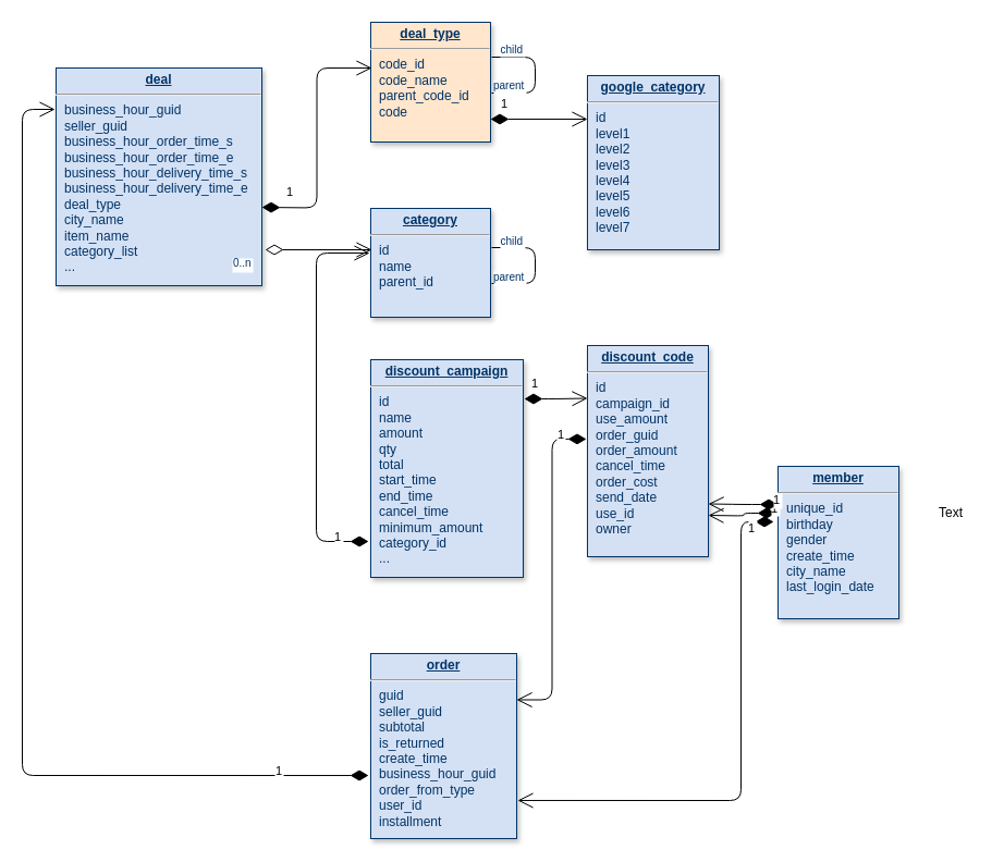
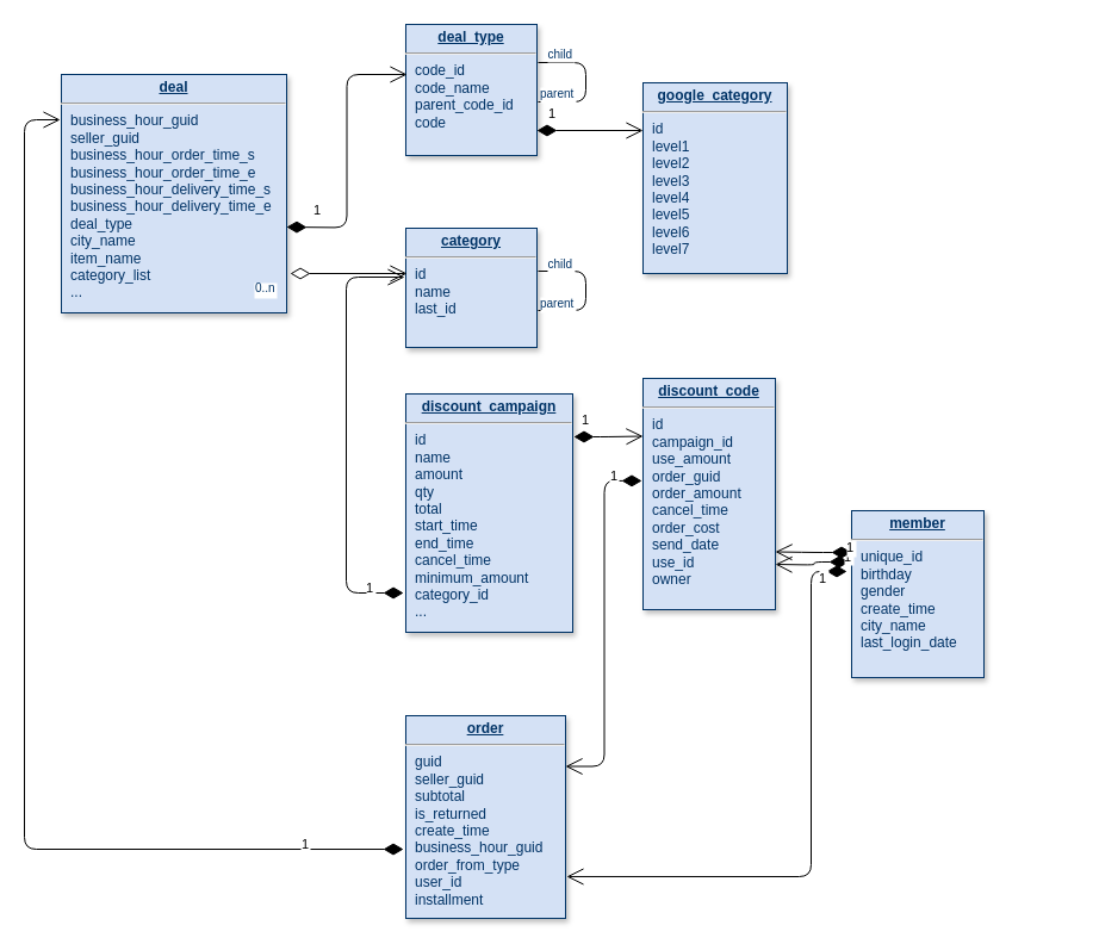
  <mxCell id="0" />
  <mxCell id="1" parent="0" />
- <mxCell id="2" value="&lt;p style=&quot;margin: 0px ; margin-top: 4px ; text-align: center ; text-decoration: underline&quot;&gt;&lt;b&gt;deal_type&lt;/b&gt;&lt;/p&gt;&lt;hr&gt;&lt;p style=&quot;margin: 0px ; margin-left: 8px&quot;&gt;code_id&lt;/p&gt;&lt;p style=&quot;margin: 0px ; margin-left: 8px&quot;&gt;code_name&lt;/p&gt;&lt;p style=&quot;margin: 0px ; margin-left: 8px&quot;&gt;parent_code_id&lt;/p&gt;&lt;p style=&quot;margin: 0px ; margin-left: 8px&quot;&gt;code&lt;/p&gt;" style="verticalAlign=top;align=left;overflow=fill;fontSize=12;fontFamily=Helvetica;html=1;strokeColor=#003366;shadow=1;fillColor=#ffe6cc;fontColor=#003366;" parent="1" vertex="1"><mxGeometry x="340" y="20" width="110" height="110" as="geometry" /></mxCell>
+ <mxCell id="2" value="&lt;p style=&quot;margin: 0px ; margin-top: 4px ; text-align: center ; text-decoration: underline&quot;&gt;&lt;b&gt;deal_type&lt;/b&gt;&lt;/p&gt;&lt;hr&gt;&lt;p style=&quot;margin: 0px ; margin-left: 8px&quot;&gt;code_id&lt;/p&gt;&lt;p style=&quot;margin: 0px ; margin-left: 8px&quot;&gt;code_name&lt;/p&gt;&lt;p style=&quot;margin: 0px ; margin-left: 8px&quot;&gt;parent_code_id&lt;/p&gt;&lt;p style=&quot;margin: 0px ; margin-left: 8px&quot;&gt;code&lt;/p&gt;" style="verticalAlign=top;align=left;overflow=fill;fontSize=12;fontFamily=Helvetica;html=1;strokeColor=#003366;shadow=1;fillColor=#D4E1F5;fontColor=#003366" parent="1" vertex="1"><mxGeometry x="340" y="20" width="110" height="110" as="geometry" /></mxCell>
  <mxCell id="3" value="&lt;p style=&quot;margin: 0px ; margin-top: 4px ; text-align: center ; text-decoration: underline&quot;&gt;&lt;b&gt;order&lt;/b&gt;&lt;/p&gt;&lt;hr&gt;&lt;p style=&quot;margin: 0px ; margin-left: 8px&quot;&gt;guid&lt;/p&gt;&lt;p style=&quot;margin: 0px ; margin-left: 8px&quot;&gt;seller_guid&lt;/p&gt;&lt;p style=&quot;margin: 0px ; margin-left: 8px&quot;&gt;subtotal&lt;/p&gt;&lt;p style=&quot;margin: 0px ; margin-left: 8px&quot;&gt;is_returned&lt;/p&gt;&lt;p style=&quot;margin: 0px ; margin-left: 8px&quot;&gt;create_time&lt;/p&gt;&lt;p style=&quot;margin: 0px ; margin-left: 8px&quot;&gt;business_hour_guid&lt;/p&gt;&lt;p style=&quot;margin: 0px ; margin-left: 8px&quot;&gt;order_from_type&lt;/p&gt;&lt;p style=&quot;margin: 0px ; margin-left: 8px&quot;&gt;user_id&lt;/p&gt;&lt;p style=&quot;margin: 0px ; margin-left: 8px&quot;&gt;installment&lt;/p&gt;" style="verticalAlign=top;align=left;overflow=fill;fontSize=12;fontFamily=Helvetica;html=1;strokeColor=#003366;shadow=1;fillColor=#D4E1F5;fontColor=#003366" parent="1" vertex="1"><mxGeometry x="340" y="600" width="134" height="170" as="geometry" /></mxCell>
- <mxCell id="4" value="&lt;p style=&quot;margin: 0px ; margin-top: 4px ; text-align: center ; text-decoration: underline&quot;&gt;&lt;b&gt;category&lt;/b&gt;&lt;/p&gt;&lt;hr&gt;&lt;p style=&quot;margin: 0px ; margin-left: 8px&quot;&gt;id&lt;/p&gt;&lt;p style=&quot;margin: 0px ; margin-left: 8px&quot;&gt;name&lt;/p&gt;&lt;p style=&quot;margin: 0px ; margin-left: 8px&quot;&gt;parent_id&lt;/p&gt;" style="verticalAlign=top;align=left;overflow=fill;fontSize=12;fontFamily=Helvetica;html=1;strokeColor=#003366;shadow=1;fillColor=#D4E1F5;fontColor=#003366" parent="1" vertex="1"><mxGeometry x="340" y="191" width="110" height="100" as="geometry" /></mxCell>
+ <mxCell id="4" value="&lt;p style=&quot;margin: 0px ; margin-top: 4px ; text-align: center ; text-decoration: underline&quot;&gt;&lt;b&gt;category&lt;/b&gt;&lt;/p&gt;&lt;hr&gt;&lt;p style=&quot;margin: 0px ; margin-left: 8px&quot;&gt;id&lt;/p&gt;&lt;p style=&quot;margin: 0px ; margin-left: 8px&quot;&gt;name&lt;/p&gt;&lt;p style=&quot;margin: 0px ; margin-left: 8px&quot;&gt;last_id&lt;/p&gt;" style="verticalAlign=top;align=left;overflow=fill;fontSize=12;fontFamily=Helvetica;html=1;strokeColor=#003366;shadow=1;fillColor=#D4E1F5;fontColor=#003366" parent="1" vertex="1"><mxGeometry x="340" y="191" width="110" height="100" as="geometry" /></mxCell>
  <mxCell id="5" value="&lt;p style=&quot;margin: 0px ; margin-top: 4px ; text-align: center ; text-decoration: underline&quot;&gt;&lt;b&gt;google_category&lt;/b&gt;&lt;/p&gt;&lt;hr&gt;&lt;p style=&quot;margin: 0px ; margin-left: 8px&quot;&gt;id&lt;/p&gt;&lt;p style=&quot;margin: 0px ; margin-left: 8px&quot;&gt;level1&lt;/p&gt;&lt;p style=&quot;margin: 0px ; margin-left: 8px&quot;&gt;level2&lt;/p&gt;&lt;p style=&quot;margin: 0px ; margin-left: 8px&quot;&gt;level3&lt;/p&gt;&lt;p style=&quot;margin: 0px ; margin-left: 8px&quot;&gt;level4&lt;/p&gt;&lt;p style=&quot;margin: 0px ; margin-left: 8px&quot;&gt;level5&lt;/p&gt;&lt;p style=&quot;margin: 0px ; margin-left: 8px&quot;&gt;level6&lt;/p&gt;&lt;p style=&quot;margin: 0px ; margin-left: 8px&quot;&gt;level7&lt;/p&gt;" style="verticalAlign=top;align=left;overflow=fill;fontSize=12;fontFamily=Helvetica;html=1;strokeColor=#003366;shadow=1;fillColor=#D4E1F5;fontColor=#003366" parent="1" vertex="1"><mxGeometry x="539" y="69" width="121" height="160" as="geometry" /></mxCell>
  <mxCell id="6" value="&lt;p style=&quot;margin: 0px ; margin-top: 4px ; text-align: center ; text-decoration: underline&quot;&gt;&lt;b&gt;deal&lt;/b&gt;&lt;/p&gt;&lt;hr&gt;&lt;p style=&quot;margin: 0px ; margin-left: 8px&quot;&gt;business_hour_guid&lt;/p&gt;&lt;p style=&quot;margin: 0px ; margin-left: 8px&quot;&gt;seller_guid&lt;/p&gt;&lt;p style=&quot;margin: 0px ; margin-left: 8px&quot;&gt;business_hour_order_time_s&lt;/p&gt;&lt;p style=&quot;margin: 0px ; margin-left: 8px&quot;&gt;business_hour_order_time_e&lt;br&gt;&lt;/p&gt;&lt;p style=&quot;margin: 0px ; margin-left: 8px&quot;&gt;business_hour_delivery_time_s&lt;/p&gt;&lt;p style=&quot;margin: 0px ; margin-left: 8px&quot;&gt;&lt;span&gt;business_hour_delivery_time_e&lt;/span&gt;&lt;/p&gt;&lt;p style=&quot;margin: 0px ; margin-left: 8px&quot;&gt;&lt;span&gt;deal_type&lt;/span&gt;&lt;/p&gt;&lt;p style=&quot;margin: 0px ; margin-left: 8px&quot;&gt;&lt;span&gt;city_name&lt;/span&gt;&lt;/p&gt;&lt;p style=&quot;margin: 0px ; margin-left: 8px&quot;&gt;&lt;span&gt;item_name&lt;/span&gt;&lt;/p&gt;&lt;p style=&quot;margin: 0px ; margin-left: 8px&quot;&gt;&lt;span&gt;category_list&lt;/span&gt;&lt;/p&gt;&lt;p style=&quot;margin: 0px ; margin-left: 8px&quot;&gt;&lt;span&gt;...&lt;/span&gt;&lt;/p&gt;" style="verticalAlign=top;align=left;overflow=fill;fontSize=12;fontFamily=Helvetica;html=1;strokeColor=#003366;shadow=1;fillColor=#D4E1F5;fontColor=#003366" parent="1" vertex="1"><mxGeometry x="51" y="62" width="189" height="200" as="geometry" /></mxCell>
  <mxCell id="7" value="&lt;p style=&quot;margin: 0px ; margin-top: 4px ; text-align: center ; text-decoration: underline&quot;&gt;&lt;strong&gt;discount_campaign&lt;/strong&gt;&lt;/p&gt;&lt;hr&gt;&lt;p style=&quot;margin: 0px ; margin-left: 8px&quot;&gt;id&lt;/p&gt;&lt;p style=&quot;margin: 0px ; margin-left: 8px&quot;&gt;name&lt;/p&gt;&lt;p style=&quot;margin: 0px ; margin-left: 8px&quot;&gt;amount&lt;/p&gt;&lt;p style=&quot;margin: 0px ; margin-left: 8px&quot;&gt;qty&lt;/p&gt;&lt;p style=&quot;margin: 0px ; margin-left: 8px&quot;&gt;total&lt;/p&gt;&lt;p style=&quot;margin: 0px ; margin-left: 8px&quot;&gt;start_time&lt;/p&gt;&lt;p style=&quot;margin: 0px ; margin-left: 8px&quot;&gt;end_time&lt;/p&gt;&lt;p style=&quot;margin: 0px ; margin-left: 8px&quot;&gt;cancel_time&lt;/p&gt;&lt;p style=&quot;margin: 0px ; margin-left: 8px&quot;&gt;minimum_amount&lt;/p&gt;&lt;p style=&quot;margin: 0px ; margin-left: 8px&quot;&gt;category_id&lt;/p&gt;&lt;p style=&quot;margin: 0px ; margin-left: 8px&quot;&gt;...&lt;/p&gt;" style="verticalAlign=top;align=left;overflow=fill;fontSize=12;fontFamily=Helvetica;html=1;strokeColor=#003366;shadow=1;fillColor=#D4E1F5;fontColor=#003366" parent="1" vertex="1"><mxGeometry x="340" y="330" width="140" height="200" as="geometry" /></mxCell>
  <mxCell id="8" value="&lt;p style=&quot;margin: 0px ; margin-top: 4px ; text-align: center ; text-decoration: underline&quot;&gt;&lt;strong&gt;discount_code&lt;/strong&gt;&lt;/p&gt;&lt;hr&gt;&lt;p style=&quot;margin: 0px ; margin-left: 8px&quot;&gt;id&lt;/p&gt;&lt;p style=&quot;margin: 0px ; margin-left: 8px&quot;&gt;campaign_id&lt;/p&gt;&lt;p style=&quot;margin: 0px ; margin-left: 8px&quot;&gt;use_amount&lt;/p&gt;&lt;p style=&quot;margin: 0px ; margin-left: 8px&quot;&gt;order_guid&lt;/p&gt;&lt;p style=&quot;margin: 0px ; margin-left: 8px&quot;&gt;order_amount&lt;/p&gt;&lt;p style=&quot;margin: 0px ; margin-left: 8px&quot;&gt;cancel_time&lt;/p&gt;&lt;p style=&quot;margin: 0px ; margin-left: 8px&quot;&gt;order_cost&lt;/p&gt;&lt;p style=&quot;margin: 0px ; margin-left: 8px&quot;&gt;send_date&lt;/p&gt;&lt;p style=&quot;margin: 0px ; margin-left: 8px&quot;&gt;use_id&lt;/p&gt;&lt;p style=&quot;margin: 0px ; margin-left: 8px&quot;&gt;owner&lt;/p&gt;" style="verticalAlign=top;align=left;overflow=fill;fontSize=12;fontFamily=Helvetica;html=1;strokeColor=#003366;shadow=1;fillColor=#D4E1F5;fontColor=#003366" parent="1" vertex="1"><mxGeometry x="539" y="317" width="111" height="194" as="geometry" /></mxCell>
  <mxCell id="9" value="1" style="endArrow=open;endSize=12;startArrow=diamondThin;startSize=14;startFill=1;edgeStyle=orthogonalEdgeStyle;align=left;verticalAlign=bottom;entryX=0.009;entryY=0.382;entryDx=0;entryDy=0;entryPerimeter=0;" parent="1" target="2" edge="1"><mxGeometry x="-0.818" y="5.0" relative="1" as="geometry"><mxPoint x="240" y="190" as="sourcePoint" /><mxPoint x="350" y="190" as="targetPoint" /><mxPoint as="offset" /></mxGeometry></mxCell>
  <mxCell id="10" value="1" style="endArrow=open;endSize=12;startArrow=diamondThin;startSize=14;startFill=1;edgeStyle=orthogonalEdgeStyle;align=left;verticalAlign=bottom;exitX=1;exitY=0.75;exitDx=0;exitDy=0;entryX=0;entryY=0.25;entryDx=0;entryDy=0;" parent="1" edge="1"><mxGeometry x="-0.818" y="5.0" relative="1" as="geometry"><mxPoint x="450" y="109" as="sourcePoint" /><mxPoint x="539" y="109" as="targetPoint" /><mxPoint as="offset" /></mxGeometry></mxCell>
  <mxCell id="11" value="" style="endArrow=open;endSize=12;startArrow=diamondThin;startSize=14;startFill=0;edgeStyle=orthogonalEdgeStyle;entryX=0.009;entryY=0.38;entryDx=0;entryDy=0;entryPerimeter=0;exitX=1.016;exitY=0.835;exitDx=0;exitDy=0;exitPerimeter=0;" parent="1" source="6" target="4" edge="1"><mxGeometry x="650.36" y="538" as="geometry"><mxPoint x="250" y="220" as="sourcePoint" /><mxPoint x="211" y="340" as="targetPoint" /><Array as="points" /></mxGeometry></mxCell>
  <mxCell id="12" value="0..n" style="resizable=0;align=left;verticalAlign=top;labelBackgroundColor=#ffffff;fontSize=10;strokeColor=#003366;shadow=1;fillColor=#D4E1F5;fontColor=#003366" parent="11" connectable="0" vertex="1"><mxGeometry x="-1" relative="1" as="geometry"><mxPoint x="-31.08" as="offset" /></mxGeometry></mxCell>
  <mxCell id="13" value="" style="endArrow=none;edgeStyle=orthogonalEdgeStyle;" parent="1" edge="1"><mxGeometry x="191" y="960" as="geometry"><mxPoint x="451" y="260" as="sourcePoint" /><mxPoint x="451" y="227" as="targetPoint" /><Array as="points"><mxPoint x="491" y="227" /></Array></mxGeometry></mxCell>
  <mxCell id="14" value="parent" style="resizable=0;align=left;verticalAlign=bottom;labelBackgroundColor=#ffffff;fontSize=10;strokeColor=#003366;shadow=1;fillColor=#D4E1F5;fontColor=#003366" parent="13" connectable="0" vertex="1"><mxGeometry x="-1" relative="1" as="geometry"><mxPoint y="2" as="offset" /></mxGeometry></mxCell>
  <mxCell id="15" value="child" style="resizable=0;align=right;verticalAlign=bottom;labelBackgroundColor=#ffffff;fontSize=10;strokeColor=#003366;shadow=1;fillColor=#D4E1F5;fontColor=#003366" parent="13" connectable="0" vertex="1"><mxGeometry x="1" relative="1" as="geometry"><mxPoint x="30" y="1.84" as="offset" /></mxGeometry></mxCell>
  <mxCell id="16" value="" style="endArrow=none;edgeStyle=orthogonalEdgeStyle;" parent="1" edge="1"><mxGeometry x="191" y="785" as="geometry"><mxPoint x="451" y="85" as="sourcePoint" /><mxPoint x="451" y="52" as="targetPoint" /><Array as="points"><mxPoint x="491" y="52" /></Array></mxGeometry></mxCell>
  <mxCell id="17" value="parent" style="resizable=0;align=left;verticalAlign=bottom;labelBackgroundColor=#ffffff;fontSize=10;strokeColor=#003366;shadow=1;fillColor=#D4E1F5;fontColor=#003366" parent="16" connectable="0" vertex="1"><mxGeometry x="-1" relative="1" as="geometry"><mxPoint y="1" as="offset" /></mxGeometry></mxCell>
  <mxCell id="18" value="child" style="resizable=0;align=right;verticalAlign=bottom;labelBackgroundColor=#ffffff;fontSize=10;strokeColor=#003366;shadow=1;fillColor=#D4E1F5;fontColor=#003366" parent="16" connectable="0" vertex="1"><mxGeometry x="1" relative="1" as="geometry"><mxPoint x="30" y="0.84" as="offset" /></mxGeometry></mxCell>
  <mxCell id="19" value="1" style="endArrow=open;endSize=12;startArrow=diamondThin;startSize=14;startFill=1;edgeStyle=orthogonalEdgeStyle;align=left;verticalAlign=bottom;exitX=-0.014;exitY=0.835;exitDx=0;exitDy=0;exitPerimeter=0;entryX=-0.009;entryY=0.41;entryDx=0;entryDy=0;entryPerimeter=0;" parent="1" source="7" target="4" edge="1"><mxGeometry x="-0.818" y="5.0" relative="1" as="geometry"><mxPoint x="315" y="566" as="sourcePoint" /><mxPoint x="300" y="250" as="targetPoint" /><mxPoint as="offset" /><Array as="points"><mxPoint x="290" y="497" /><mxPoint x="290" y="232" /></Array></mxGeometry></mxCell>
  <mxCell id="20" value="1" style="endArrow=open;endSize=12;startArrow=diamondThin;startSize=14;startFill=1;edgeStyle=orthogonalEdgeStyle;align=left;verticalAlign=bottom;entryX=0;entryY=0.25;entryDx=0;entryDy=0;exitX=1.007;exitY=0.18;exitDx=0;exitDy=0;exitPerimeter=0;" parent="1" source="7" target="8" edge="1"><mxGeometry x="-0.818" y="5.0" relative="1" as="geometry"><mxPoint x="250" y="200" as="sourcePoint" /><mxPoint x="351" y="72" as="targetPoint" /><mxPoint as="offset" /></mxGeometry></mxCell>
  <mxCell id="21" value="1" style="endArrow=open;endSize=12;startArrow=diamondThin;startSize=14;startFill=1;edgeStyle=orthogonalEdgeStyle;align=left;verticalAlign=bottom;entryX=1;entryY=0.25;entryDx=0;entryDy=0;exitX=-0.009;exitY=0.443;exitDx=0;exitDy=0;exitPerimeter=0;" parent="1" source="8" target="3" edge="1"><mxGeometry x="-0.818" y="5.0" relative="1" as="geometry"><mxPoint x="491" y="416" as="sourcePoint" /><mxPoint x="549" y="416" as="targetPoint" /><mxPoint as="offset" /></mxGeometry></mxCell>
  <mxCell id="22" value="1" style="endArrow=open;endSize=12;startArrow=diamondThin;startSize=14;startFill=1;edgeStyle=orthogonalEdgeStyle;align=left;verticalAlign=bottom;entryX=-0.005;entryY=0.19;entryDx=0;entryDy=0;entryPerimeter=0;exitX=-0.015;exitY=0.659;exitDx=0;exitDy=0;exitPerimeter=0;" parent="1" source="3" target="6" edge="1"><mxGeometry x="-0.818" y="5.0" relative="1" as="geometry"><mxPoint x="90" y="489" as="sourcePoint" /><mxPoint x="-170" y="419" as="targetPoint" /><mxPoint as="offset" /><Array as="points"><mxPoint x="20" y="712" /><mxPoint x="20" y="100" /></Array></mxGeometry></mxCell>
  <mxCell id="23" value="&lt;p style=&quot;margin: 0px ; margin-top: 4px ; text-align: center ; text-decoration: underline&quot;&gt;&lt;b&gt;member&lt;/b&gt;&lt;/p&gt;&lt;hr&gt;&lt;p style=&quot;margin: 0px ; margin-left: 8px&quot;&gt;unique_id&lt;/p&gt;&lt;p style=&quot;margin: 0px ; margin-left: 8px&quot;&gt;birthday&lt;/p&gt;&lt;p style=&quot;margin: 0px ; margin-left: 8px&quot;&gt;gender&lt;/p&gt;&lt;p style=&quot;margin: 0px ; margin-left: 8px&quot;&gt;create_time&lt;/p&gt;&lt;p style=&quot;margin: 0px ; margin-left: 8px&quot;&gt;city_name&lt;/p&gt;&lt;p style=&quot;margin: 0px ; margin-left: 8px&quot;&gt;last_login_date&lt;/p&gt;" style="verticalAlign=top;align=left;overflow=fill;fontSize=12;fontFamily=Helvetica;html=1;strokeColor=#003366;shadow=1;fillColor=#D4E1F5;fontColor=#003366" vertex="1" parent="1"><mxGeometry x="714" y="428" width="111" height="140" as="geometry" /></mxCell>
  <mxCell id="24" value="1" style="endArrow=open;endSize=12;startArrow=diamondThin;startSize=14;startFill=1;edgeStyle=orthogonalEdgeStyle;align=left;verticalAlign=bottom;exitX=-0.018;exitY=0.307;exitDx=0;exitDy=0;exitPerimeter=0;" edge="1" parent="1" source="23"><mxGeometry x="-0.818" y="5.0" relative="1" as="geometry"><mxPoint x="730" y="473" as="sourcePoint" /><mxPoint x="650" y="473" as="targetPoint" /><mxPoint as="offset" /></mxGeometry></mxCell>
  <mxCell id="25" value="1" style="endArrow=open;endSize=12;startArrow=diamondThin;startSize=14;startFill=1;edgeStyle=orthogonalEdgeStyle;align=left;verticalAlign=bottom;exitX=-0.036;exitY=0.364;exitDx=0;exitDy=0;entryX=1.007;entryY=0.794;entryDx=0;entryDy=0;entryPerimeter=0;exitPerimeter=0;" edge="1" parent="1" source="23" target="3"><mxGeometry x="-0.818" y="5.0" relative="1" as="geometry"><mxPoint x="780" y="490" as="sourcePoint" /><mxPoint x="660" y="490" as="targetPoint" /><mxPoint as="offset" /><Array as="points"><mxPoint x="680" y="479" /><mxPoint x="680" y="735" /></Array></mxGeometry></mxCell>
- <mxCell id="26" value="Text" style="text;html=1;resizable=0;points=[];autosize=1;align=left;verticalAlign=top;spacingTop=-4;" vertex="1" parent="1"><mxGeometry x="860" y="461" width="40" height="20" as="geometry" /></mxCell>
  <mxCell id="27" value="1" style="endArrow=open;endSize=12;startArrow=diamondThin;startSize=14;startFill=1;edgeStyle=orthogonalEdgeStyle;align=left;verticalAlign=bottom;entryX=1;entryY=0.75;entryDx=0;entryDy=0;exitX=0;exitY=0.25;exitDx=0;exitDy=0;" edge="1" parent="1" source="23" target="8"><mxGeometry x="-0.818" y="5.0" relative="1" as="geometry"><mxPoint x="491" y="376" as="sourcePoint" /><mxPoint x="549" y="376" as="targetPoint" /><mxPoint as="offset" /></mxGeometry></mxCell>
